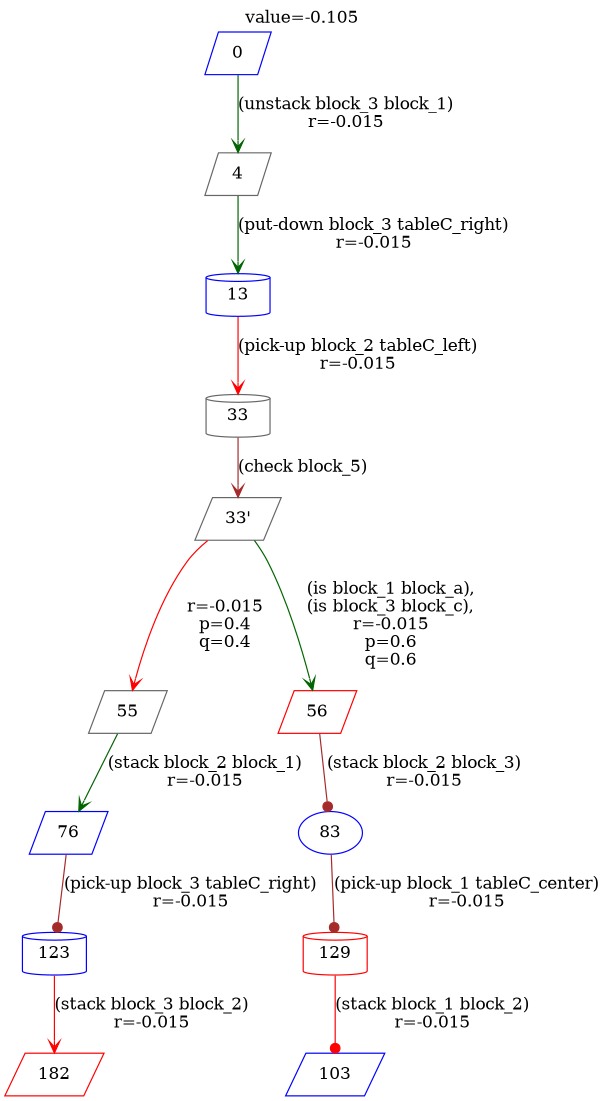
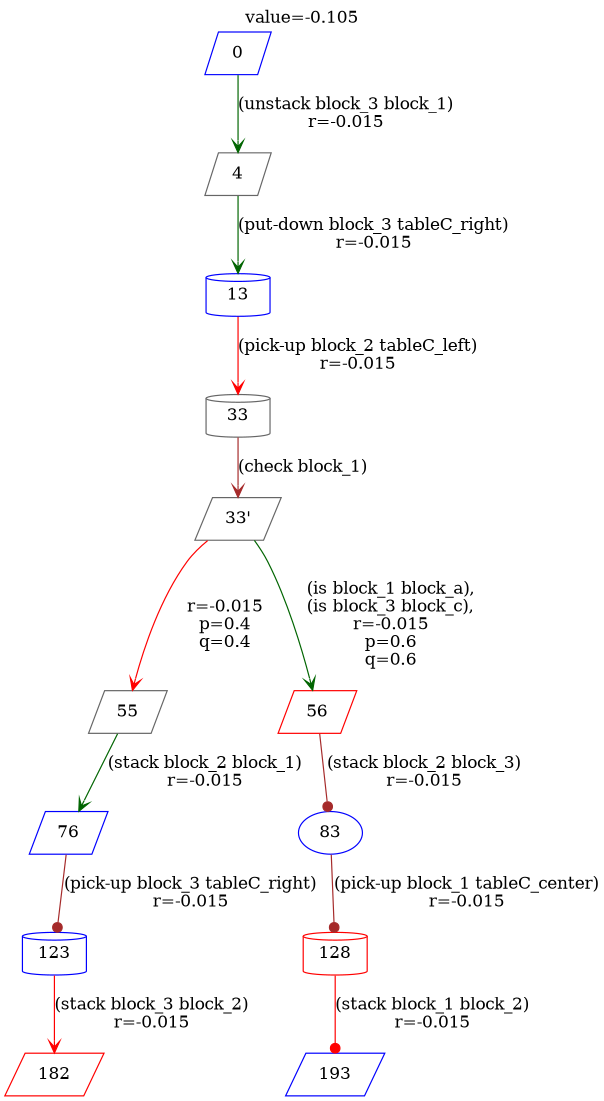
  digraph {
    label="value=-0.105"
    labelloc=top
    node [color=blue shape=parallelogram]
    edge [arrowhead=vee color=darkgreen]
    4 [color=gray40]
    0
    13 [shape=cylinder]
    33 [color=gray40 shape=cylinder]
    "33'" [color=gray40]
    55 [color=gray40]
    56 [color=red]
    76
    83 [shape=ellipse]
    123 [shape=cylinder]
    182 [color=red]
-   129 [color=red shape=cylinder]
-   193 [label=103]
+   129 [color=red shape=cylinder label=128]
+   193
    4 -> 13 [label="(put-down block_3 tableC_right)\nr=-0.015"]
    0 -> 4 [label="(unstack block_3 block_1)\nr=-0.015"]
    13 -> 33 [color=red label="(pick-up block_2 tableC_left)\nr=-0.015"]
-   33 -> "33'" [color=brown label="(check block_5)"]
+   33 -> "33'" [color=brown label="(check block_1)"]
    "33'" -> 55 [color=red label="\nr=-0.015\np=0.4\nq=0.4"]
    "33'" -> 56 [label="\n(is block_1 block_a),\n(is block_3 block_c),\nr=-0.015\np=0.6\nq=0.6"]
    55 -> 76 [label="(stack block_2 block_1)\nr=-0.015"]
    56 -> 83 [arrowhead=dot color=brown label="(stack block_2 block_3)\nr=-0.015"]
    76 -> 123 [arrowhead=dot color=brown label="(pick-up block_3 tableC_right)\nr=-0.015"]
    83 -> 129 [arrowhead=dot color=brown label="(pick-up block_1 tableC_center)\nr=-0.015"]
    123 -> 182 [color=red label="(stack block_3 block_2)\nr=-0.015"]
    129 -> 193 [arrowhead=dot color=red label="(stack block_1 block_2)\nr=-0.015"]
  }
